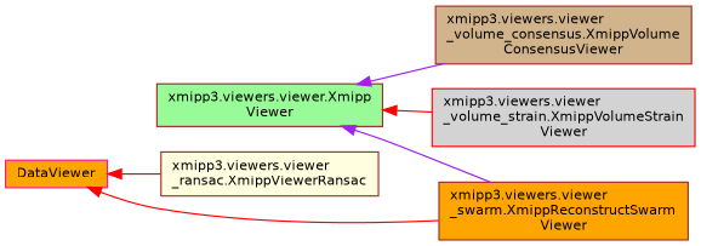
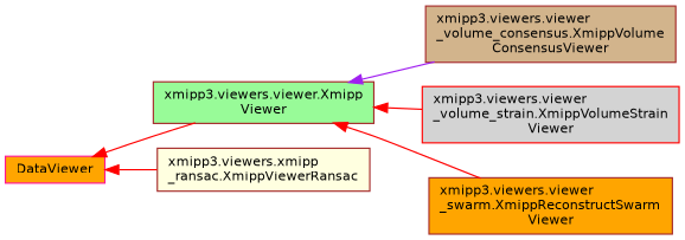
  digraph {
    rankdir=LR
    node [color=brown fillcolor=orange fontname=Helvetica fontsize=10 shape=record style=filled]
    edge [color=red dir=back fontname=Helvetica fontsize=10 labelfontname=Helvetica labelfontsize=10 style=solid]
    n1 [color=deeppink height=0.2 label=DataViewer width=0.4]
    n2 [fillcolor=palegreen height=0.2 label="xmipp3.viewers.viewer.Xmipp\lViewer" width=0.4]
-   n3 [fillcolor=lightyellow height=0.2 label="xmipp3.viewers.viewer\l_ransac.XmippViewerRansac" width=0.4]
+   n3 [fillcolor=lightyellow height=0.2 label="xmipp3.viewers.xmipp\l_ransac.XmippViewerRansac" width=0.4]
    n4 [height=0.2 label="xmipp3.viewers.viewer\l_swarm.XmippReconstructSwarm\lViewer" width=0.4]
    n5 [fillcolor=tan height=0.2 label="xmipp3.viewers.viewer\l_volume_consensus.XmippVolume\lConsensusViewer" width=0.4]
    n6 [color=red fillcolor=lightgrey height=0.2 label="xmipp3.viewers.viewer\l_volume_strain.XmippVolumeStrain\lViewer" width=0.4]
-   n1 -> n4
+   n1 -> n2
    n1 -> n3
-   n2 -> n4 [color=purple]
+   n2 -> n4
    n2 -> n5 [color=purple]
    n2 -> n6
  }
